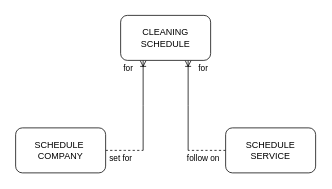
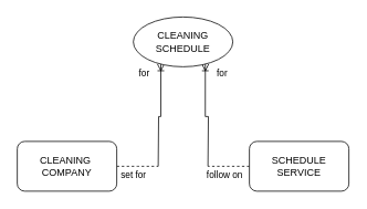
  <mxCell id="0" />
  <mxCell id="1" parent="0" />
  <mxCell id="2" value="set for" style="edgeStyle=orthogonalEdgeStyle;rounded=0;orthogonalLoop=1;jettySize=auto;html=1;exitX=1;exitY=0.5;exitDx=0;exitDy=0;dashed=1;startArrow=none;startFill=0;endArrow=none;endFill=0;" edge="1" parent="1" source="3"><mxGeometry x="-0.2" y="-10" relative="1" as="geometry"><mxPoint x="190" y="200" as="targetPoint" /><mxPoint as="offset" /></mxGeometry></mxCell>
- <mxCell id="3" value="SCHEDULE&amp;nbsp;&lt;br&gt;COMPANY" style="rounded=1;whiteSpace=wrap;html=1;" vertex="1" parent="1"><mxGeometry x="20" y="170" width="120" height="60" as="geometry" /></mxCell>
+ <mxCell id="3" value="CLEANING&amp;nbsp;&lt;br&gt;COMPANY" style="rounded=1;whiteSpace=wrap;html=1;" vertex="1" parent="1"><mxGeometry x="20" y="170" width="120" height="60" as="geometry" /></mxCell>
  <mxCell id="4" value="follow on" style="edgeStyle=orthogonalEdgeStyle;rounded=0;orthogonalLoop=1;jettySize=auto;html=1;exitX=0;exitY=0.5;exitDx=0;exitDy=0;dashed=1;startArrow=none;startFill=0;endArrow=none;endFill=0;" edge="1" parent="1" source="5"><mxGeometry x="0.2" y="10" relative="1" as="geometry"><mxPoint x="250" y="200" as="targetPoint" /><mxPoint as="offset" /></mxGeometry></mxCell>
  <mxCell id="5" value="SCHEDULE&lt;br&gt;SERVICE" style="rounded=1;whiteSpace=wrap;html=1;" vertex="1" parent="1"><mxGeometry x="300" y="170" width="120" height="60" as="geometry" /></mxCell>
  <mxCell id="6" value="for" style="edgeStyle=orthogonalEdgeStyle;rounded=0;orthogonalLoop=1;jettySize=auto;html=1;exitX=0.75;exitY=1;exitDx=0;exitDy=0;startArrow=ERoneToMany;startFill=0;endArrow=none;endFill=0;" edge="1" parent="1" source="8"><mxGeometry x="-0.833" y="20" relative="1" as="geometry"><mxPoint x="250" y="200" as="targetPoint" /><mxPoint as="offset" /></mxGeometry></mxCell>
  <mxCell id="7" value="for" style="edgeStyle=orthogonalEdgeStyle;rounded=0;orthogonalLoop=1;jettySize=auto;html=1;exitX=0.25;exitY=1;exitDx=0;exitDy=0;startArrow=ERoneToMany;startFill=0;endArrow=none;endFill=0;" edge="1" parent="1" source="8"><mxGeometry x="-0.833" y="-20" relative="1" as="geometry"><mxPoint x="190" y="200" as="targetPoint" /><mxPoint as="offset" /></mxGeometry></mxCell>
- <mxCell id="8" value="CLEANING&lt;br&gt;SCHEDULE" style="rounded=1;whiteSpace=wrap;html=1;" vertex="1" parent="1"><mxGeometry x="160" y="20" width="120" height="60" as="geometry" /></mxCell>
+ <mxCell id="8" value="CLEANING&lt;br&gt;SCHEDULE" style="ellipse;whiteSpace=wrap;html=1;" vertex="1" parent="1"><mxGeometry x="160" y="20" width="120" height="60" as="geometry" /></mxCell>
